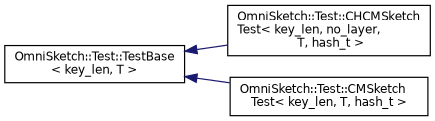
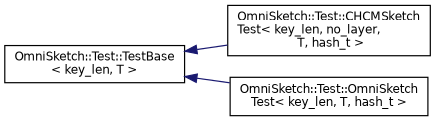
  digraph {
    rankdir=LR
    node [color=black fillcolor=white fontname=Helvetica fontsize=10 shape=record style=filled]
    edge [color=midnightblue dir=back fontname=Helvetica fontsize=10 labelfontname=Helvetica labelfontsize=10 style=solid]
    n1 [height=0.2 label="OmniSketch::Test::TestBase\l\< key_len, T \>" width=0.4]
    n2 [height=0.2 label="OmniSketch::Test::CHCMSketch\lTest\< key_len, no_layer,\l T, hash_t \>" width=0.4]
-   n3 [height=0.2 label="OmniSketch::Test::CMSketch\lTest\< key_len, T, hash_t \>" width=0.4]
+   n3 [height=0.2 label="OmniSketch::Test::OmniSketch\lTest\< key_len, T, hash_t \>" width=0.4]
    n1 -> n2
    n1 -> n3
  }
